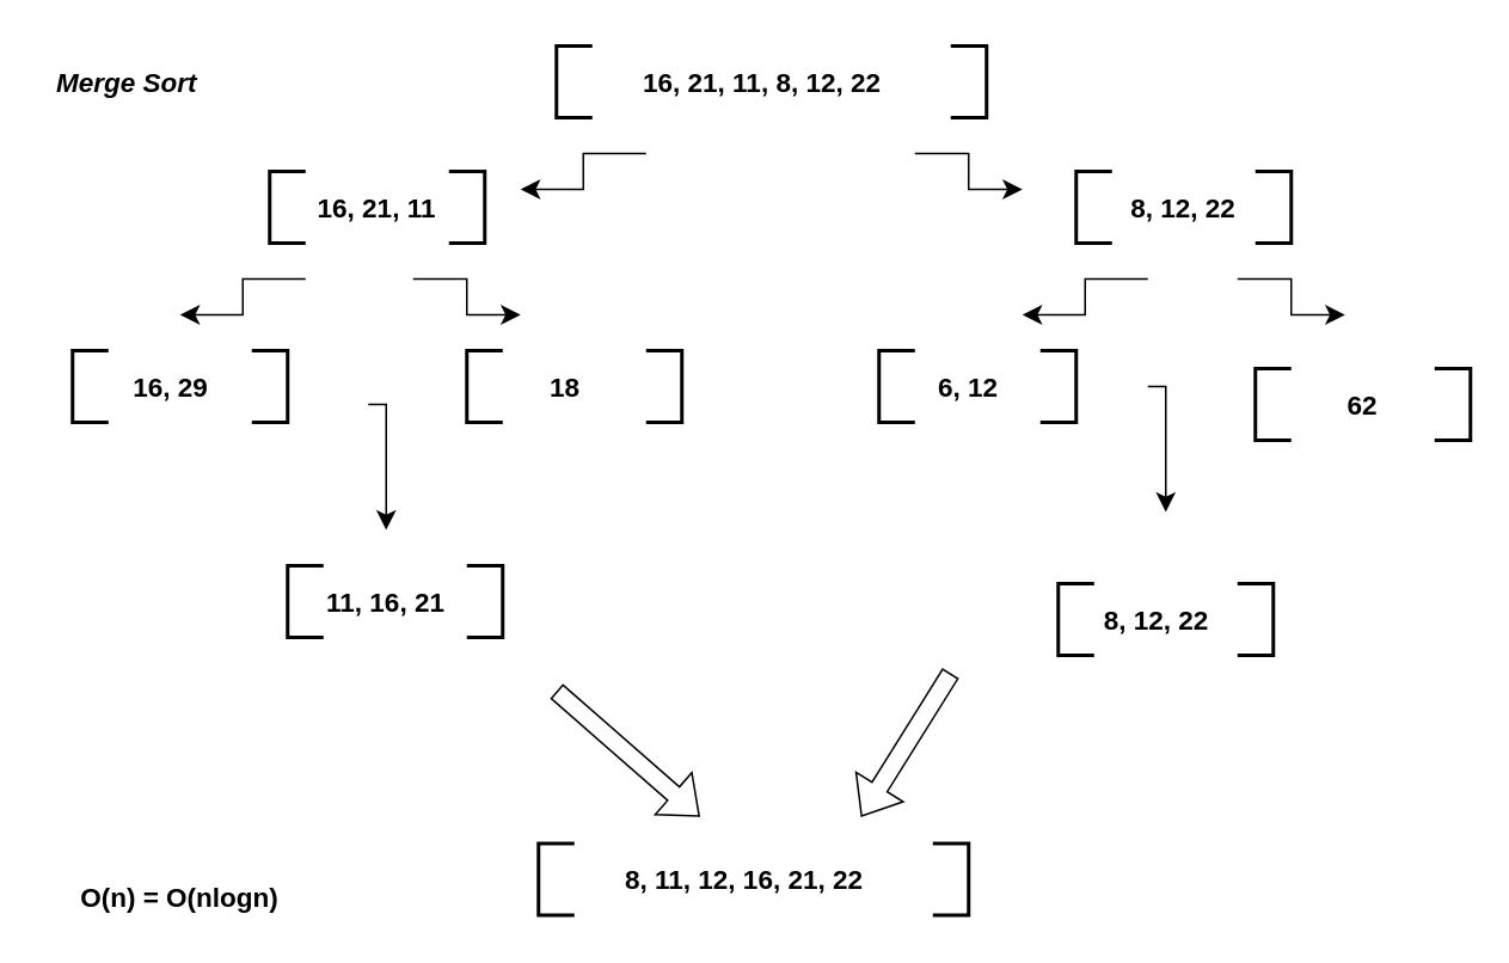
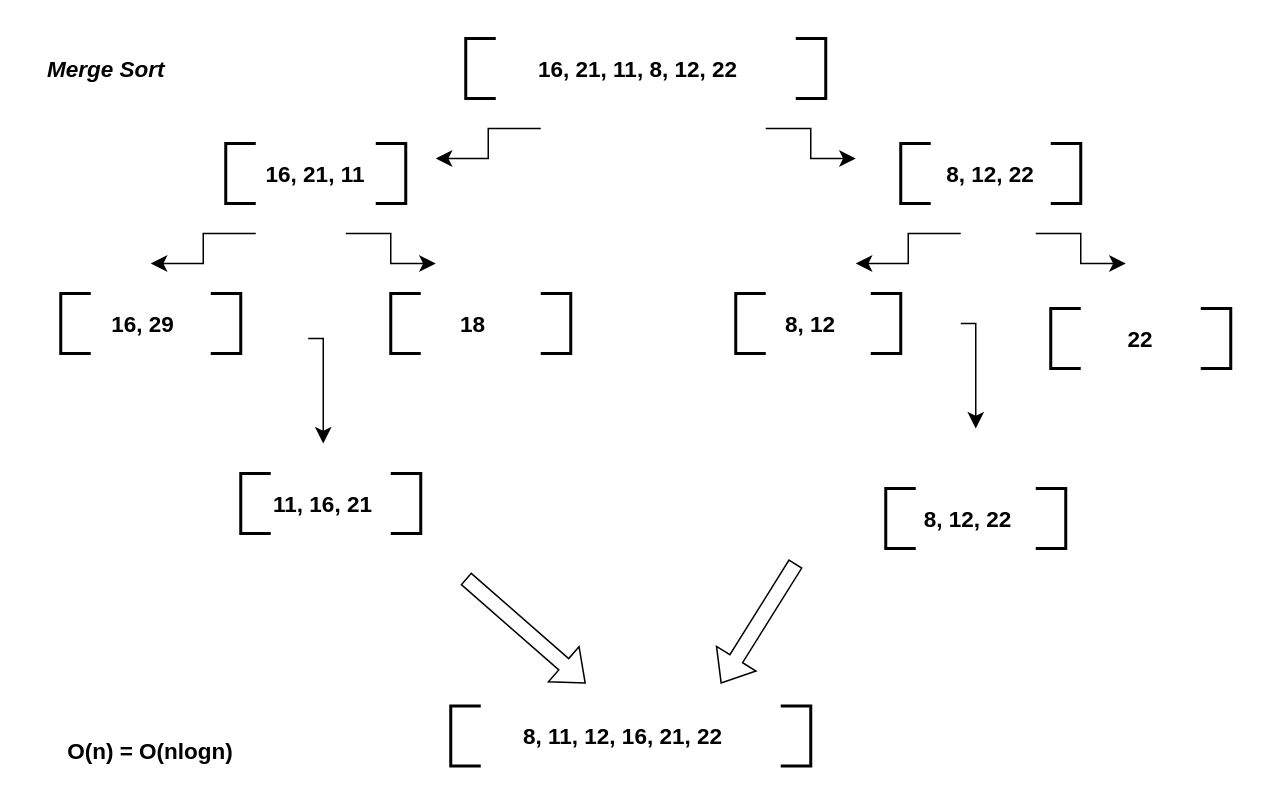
  <mxCell id="0" />
  <mxCell id="1" parent="0" />
  <mxCell id="2" value="" style="strokeWidth=2;html=1;shape=mxgraph.flowchart.annotation_1;align=left;pointerEvents=1;" vertex="1" parent="1"><mxGeometry x="310" y="25" width="20" height="40" as="geometry" /></mxCell>
  <mxCell id="3" value="" style="strokeWidth=2;html=1;shape=mxgraph.flowchart.annotation_1;align=left;pointerEvents=1;direction=west;" vertex="1" parent="1"><mxGeometry x="530" y="25" width="20" height="40" as="geometry" /></mxCell>
  <mxCell id="4" value="&lt;span style=&quot;font-size: 15px;&quot;&gt;&lt;b&gt;16, 21, 11, 8, 12, 22&lt;/b&gt;&lt;/span&gt;" style="text;html=1;strokeColor=none;fillColor=none;align=center;verticalAlign=middle;whiteSpace=wrap;rounded=0;" vertex="1" parent="1"><mxGeometry x="310" y="20" width="230" height="50" as="geometry" /></mxCell>
  <mxCell id="5" value="" style="edgeStyle=elbowEdgeStyle;elbow=horizontal;endArrow=classic;html=1;curved=0;rounded=0;endSize=8;startSize=8;fontSize=15;" edge="1" parent="1"><mxGeometry width="50" height="50" relative="1" as="geometry"><mxPoint x="360" y="85" as="sourcePoint" /><mxPoint x="290" y="105" as="targetPoint" /></mxGeometry></mxCell>
  <mxCell id="6" value="" style="edgeStyle=elbowEdgeStyle;elbow=horizontal;endArrow=classic;html=1;curved=0;rounded=0;endSize=8;startSize=8;fontSize=15;" edge="1" parent="1"><mxGeometry width="50" height="50" relative="1" as="geometry"><mxPoint x="510" y="85" as="sourcePoint" /><mxPoint x="570" y="105" as="targetPoint" /></mxGeometry></mxCell>
  <mxCell id="7" value="" style="strokeWidth=2;html=1;shape=mxgraph.flowchart.annotation_1;align=left;pointerEvents=1;" vertex="1" parent="1"><mxGeometry x="150" y="95" width="20" height="40" as="geometry" /></mxCell>
  <mxCell id="8" value="" style="strokeWidth=2;html=1;shape=mxgraph.flowchart.annotation_1;align=left;pointerEvents=1;direction=west;" vertex="1" parent="1"><mxGeometry x="250" y="95" width="20" height="40" as="geometry" /></mxCell>
  <mxCell id="9" value="&lt;span style=&quot;font-size: 15px;&quot;&gt;&lt;b&gt;16, 21, 11&lt;/b&gt;&lt;/span&gt;" style="text;html=1;strokeColor=none;fillColor=none;align=center;verticalAlign=middle;whiteSpace=wrap;rounded=0;" vertex="1" parent="1"><mxGeometry x="140" y="95" width="140" height="40" as="geometry" /></mxCell>
  <mxCell id="10" value="" style="strokeWidth=2;html=1;shape=mxgraph.flowchart.annotation_1;align=left;pointerEvents=1;" vertex="1" parent="1"><mxGeometry x="600" y="95" width="20" height="40" as="geometry" /></mxCell>
  <mxCell id="11" value="" style="strokeWidth=2;html=1;shape=mxgraph.flowchart.annotation_1;align=left;pointerEvents=1;direction=west;" vertex="1" parent="1"><mxGeometry x="700" y="95" width="20" height="40" as="geometry" /></mxCell>
  <mxCell id="12" value="&lt;span style=&quot;font-size: 15px;&quot;&gt;&lt;b&gt;8, 12, 22&lt;/b&gt;&lt;/span&gt;" style="text;html=1;strokeColor=none;fillColor=none;align=center;verticalAlign=middle;whiteSpace=wrap;rounded=0;" vertex="1" parent="1"><mxGeometry x="590" y="95" width="140" height="40" as="geometry" /></mxCell>
  <mxCell id="13" value="" style="edgeStyle=elbowEdgeStyle;elbow=horizontal;endArrow=classic;html=1;curved=0;rounded=0;endSize=8;startSize=8;fontSize=15;" edge="1" parent="1"><mxGeometry width="50" height="50" relative="1" as="geometry"><mxPoint x="170" y="155" as="sourcePoint" /><mxPoint x="100" y="175" as="targetPoint" /></mxGeometry></mxCell>
  <mxCell id="14" value="" style="edgeStyle=elbowEdgeStyle;elbow=horizontal;endArrow=classic;html=1;curved=0;rounded=0;endSize=8;startSize=8;fontSize=15;" edge="1" parent="1"><mxGeometry width="50" height="50" relative="1" as="geometry"><mxPoint x="230" y="155" as="sourcePoint" /><mxPoint x="290" y="175" as="targetPoint" /></mxGeometry></mxCell>
  <mxCell id="15" value="" style="edgeStyle=elbowEdgeStyle;elbow=horizontal;endArrow=classic;html=1;curved=0;rounded=0;endSize=8;startSize=8;fontSize=15;" edge="1" parent="1"><mxGeometry width="50" height="50" relative="1" as="geometry"><mxPoint x="690" y="155" as="sourcePoint" /><mxPoint x="750" y="175" as="targetPoint" /></mxGeometry></mxCell>
  <mxCell id="16" value="" style="edgeStyle=elbowEdgeStyle;elbow=horizontal;endArrow=classic;html=1;curved=0;rounded=0;endSize=8;startSize=8;fontSize=15;" edge="1" parent="1"><mxGeometry width="50" height="50" relative="1" as="geometry"><mxPoint x="640" y="155" as="sourcePoint" /><mxPoint x="570" y="175" as="targetPoint" /></mxGeometry></mxCell>
  <mxCell id="17" value="" style="strokeWidth=2;html=1;shape=mxgraph.flowchart.annotation_1;align=left;pointerEvents=1;" vertex="1" parent="1"><mxGeometry x="40" y="195" width="20" height="40" as="geometry" /></mxCell>
  <mxCell id="18" value="" style="strokeWidth=2;html=1;shape=mxgraph.flowchart.annotation_1;align=left;pointerEvents=1;direction=west;" vertex="1" parent="1"><mxGeometry x="140" y="195" width="20" height="40" as="geometry" /></mxCell>
  <mxCell id="19" value="&lt;span style=&quot;font-size: 15px;&quot;&gt;&lt;b&gt;16, 29&lt;/b&gt;&lt;/span&gt;" style="text;html=1;strokeColor=none;fillColor=none;align=center;verticalAlign=middle;whiteSpace=wrap;rounded=0;" vertex="1" parent="1"><mxGeometry x="30" y="195" width="130" height="40" as="geometry" /></mxCell>
  <mxCell id="20" value="" style="strokeWidth=2;html=1;shape=mxgraph.flowchart.annotation_1;align=left;pointerEvents=1;" vertex="1" parent="1"><mxGeometry x="260" y="195" width="20" height="40" as="geometry" /></mxCell>
  <mxCell id="21" value="" style="strokeWidth=2;html=1;shape=mxgraph.flowchart.annotation_1;align=left;pointerEvents=1;direction=west;" vertex="1" parent="1"><mxGeometry x="360" y="195" width="20" height="40" as="geometry" /></mxCell>
  <mxCell id="22" value="&lt;span style=&quot;font-size: 15px;&quot;&gt;&lt;b&gt;18&lt;/b&gt;&lt;/span&gt;" style="text;html=1;strokeColor=none;fillColor=none;align=center;verticalAlign=middle;whiteSpace=wrap;rounded=0;" vertex="1" parent="1"><mxGeometry x="250" y="195" width="130" height="40" as="geometry" /></mxCell>
  <mxCell id="23" value="" style="strokeWidth=2;html=1;shape=mxgraph.flowchart.annotation_1;align=left;pointerEvents=1;" vertex="1" parent="1"><mxGeometry x="490" y="195" width="20" height="40" as="geometry" /></mxCell>
  <mxCell id="24" value="" style="strokeWidth=2;html=1;shape=mxgraph.flowchart.annotation_1;align=left;pointerEvents=1;direction=west;" vertex="1" parent="1"><mxGeometry x="580" y="195" width="20" height="40" as="geometry" /></mxCell>
- <mxCell id="25" value="&lt;span style=&quot;font-size: 15px;&quot;&gt;&lt;b&gt;6, 12&lt;/b&gt;&lt;/span&gt;" style="text;html=1;strokeColor=none;fillColor=none;align=center;verticalAlign=middle;whiteSpace=wrap;rounded=0;" vertex="1" parent="1"><mxGeometry x="470" y="195" width="140" height="40" as="geometry" /></mxCell>
+ <mxCell id="25" value="&lt;span style=&quot;font-size: 15px;&quot;&gt;&lt;b&gt;8, 12&lt;/b&gt;&lt;/span&gt;" style="text;html=1;strokeColor=none;fillColor=none;align=center;verticalAlign=middle;whiteSpace=wrap;rounded=0;" vertex="1" parent="1"><mxGeometry x="470" y="195" width="140" height="40" as="geometry" /></mxCell>
  <mxCell id="26" value="" style="strokeWidth=2;html=1;shape=mxgraph.flowchart.annotation_1;align=left;pointerEvents=1;" vertex="1" parent="1"><mxGeometry x="700" y="205" width="20" height="40" as="geometry" /></mxCell>
  <mxCell id="27" value="" style="strokeWidth=2;html=1;shape=mxgraph.flowchart.annotation_1;align=left;pointerEvents=1;direction=west;" vertex="1" parent="1"><mxGeometry x="800" y="205" width="20" height="40" as="geometry" /></mxCell>
- <mxCell id="28" value="&lt;span style=&quot;font-size: 15px;&quot;&gt;&lt;b&gt;62&lt;/b&gt;&lt;/span&gt;" style="text;html=1;strokeColor=none;fillColor=none;align=center;verticalAlign=middle;whiteSpace=wrap;rounded=0;" vertex="1" parent="1"><mxGeometry x="700" y="205" width="120" height="40" as="geometry" /></mxCell>
+ <mxCell id="28" value="&lt;span style=&quot;font-size: 15px;&quot;&gt;&lt;b&gt;22&lt;/b&gt;&lt;/span&gt;" style="text;html=1;strokeColor=none;fillColor=none;align=center;verticalAlign=middle;whiteSpace=wrap;rounded=0;" vertex="1" parent="1"><mxGeometry x="700" y="205" width="120" height="40" as="geometry" /></mxCell>
  <mxCell id="29" value="&lt;i&gt;Merge Sort&lt;/i&gt;" style="text;strokeColor=none;fillColor=none;html=1;fontSize=15;fontStyle=1;verticalAlign=middle;align=center;" vertex="1" parent="1"><mxGeometry x="20" y="25" width="100" height="40" as="geometry" /></mxCell>
  <mxCell id="30" value="" style="edgeStyle=segmentEdgeStyle;endArrow=classic;html=1;curved=0;rounded=0;endSize=8;startSize=8;fontSize=15;" edge="1" parent="1"><mxGeometry width="50" height="50" relative="1" as="geometry"><mxPoint x="205" y="225" as="sourcePoint" /><mxPoint x="215" y="295" as="targetPoint" /></mxGeometry></mxCell>
  <mxCell id="31" value="" style="edgeStyle=segmentEdgeStyle;endArrow=classic;html=1;curved=0;rounded=0;endSize=8;startSize=8;fontSize=15;" edge="1" parent="1"><mxGeometry width="50" height="50" relative="1" as="geometry"><mxPoint x="640" y="215" as="sourcePoint" /><mxPoint x="650" y="285" as="targetPoint" /></mxGeometry></mxCell>
  <mxCell id="32" value="" style="strokeWidth=2;html=1;shape=mxgraph.flowchart.annotation_1;align=left;pointerEvents=1;" vertex="1" parent="1"><mxGeometry x="160" y="315" width="20" height="40" as="geometry" /></mxCell>
  <mxCell id="33" value="" style="strokeWidth=2;html=1;shape=mxgraph.flowchart.annotation_1;align=left;pointerEvents=1;direction=west;" vertex="1" parent="1"><mxGeometry x="260" y="315" width="20" height="40" as="geometry" /></mxCell>
  <mxCell id="34" value="&lt;span style=&quot;font-size: 15px;&quot;&gt;&lt;b&gt;11, 16, 21&lt;/b&gt;&lt;/span&gt;" style="text;html=1;strokeColor=none;fillColor=none;align=center;verticalAlign=middle;whiteSpace=wrap;rounded=0;" vertex="1" parent="1"><mxGeometry x="150" y="315" width="130" height="40" as="geometry" /></mxCell>
  <mxCell id="35" value="" style="strokeWidth=2;html=1;shape=mxgraph.flowchart.annotation_1;align=left;pointerEvents=1;" vertex="1" parent="1"><mxGeometry x="590" y="325" width="20" height="40" as="geometry" /></mxCell>
  <mxCell id="36" value="" style="strokeWidth=2;html=1;shape=mxgraph.flowchart.annotation_1;align=left;pointerEvents=1;direction=west;" vertex="1" parent="1"><mxGeometry x="690" y="325" width="20" height="40" as="geometry" /></mxCell>
  <mxCell id="37" value="&lt;span style=&quot;font-size: 15px;&quot;&gt;&lt;b&gt;8, 12, 22&lt;/b&gt;&lt;/span&gt;" style="text;html=1;strokeColor=none;fillColor=none;align=center;verticalAlign=middle;whiteSpace=wrap;rounded=0;" vertex="1" parent="1"><mxGeometry x="580" y="325" width="130" height="40" as="geometry" /></mxCell>
  <mxCell id="38" value="" style="shape=flexArrow;endArrow=classic;html=1;rounded=0;fontSize=15;" edge="1" parent="1"><mxGeometry width="50" height="50" relative="1" as="geometry"><mxPoint x="310" y="385" as="sourcePoint" /><mxPoint x="390" y="455" as="targetPoint" /></mxGeometry></mxCell>
  <mxCell id="39" value="" style="shape=flexArrow;endArrow=classic;html=1;rounded=0;fontSize=15;" edge="1" parent="1"><mxGeometry width="50" height="50" relative="1" as="geometry"><mxPoint x="530" y="375" as="sourcePoint" /><mxPoint x="480" y="455" as="targetPoint" /></mxGeometry></mxCell>
  <mxCell id="40" value="" style="strokeWidth=2;html=1;shape=mxgraph.flowchart.annotation_1;align=left;pointerEvents=1;" vertex="1" parent="1"><mxGeometry x="300" y="470" width="20" height="40" as="geometry" /></mxCell>
  <mxCell id="41" value="" style="strokeWidth=2;html=1;shape=mxgraph.flowchart.annotation_1;align=left;pointerEvents=1;direction=west;" vertex="1" parent="1"><mxGeometry x="520" y="470" width="20" height="40" as="geometry" /></mxCell>
  <mxCell id="42" value="&lt;span style=&quot;font-size: 15px;&quot;&gt;&lt;b&gt;8, 11, 12, 16, 21, 22&lt;/b&gt;&lt;/span&gt;" style="text;html=1;strokeColor=none;fillColor=none;align=center;verticalAlign=middle;whiteSpace=wrap;rounded=0;" vertex="1" parent="1"><mxGeometry x="300" y="465" width="230" height="50" as="geometry" /></mxCell>
  <mxCell id="43" value="&lt;b&gt;O(n) = O(nlogn)&lt;/b&gt;" style="text;html=1;strokeColor=none;fillColor=none;align=center;verticalAlign=middle;whiteSpace=wrap;rounded=0;fontSize=15;" vertex="1" parent="1"><mxGeometry x="30" y="485" width="140" height="30" as="geometry" /></mxCell>
